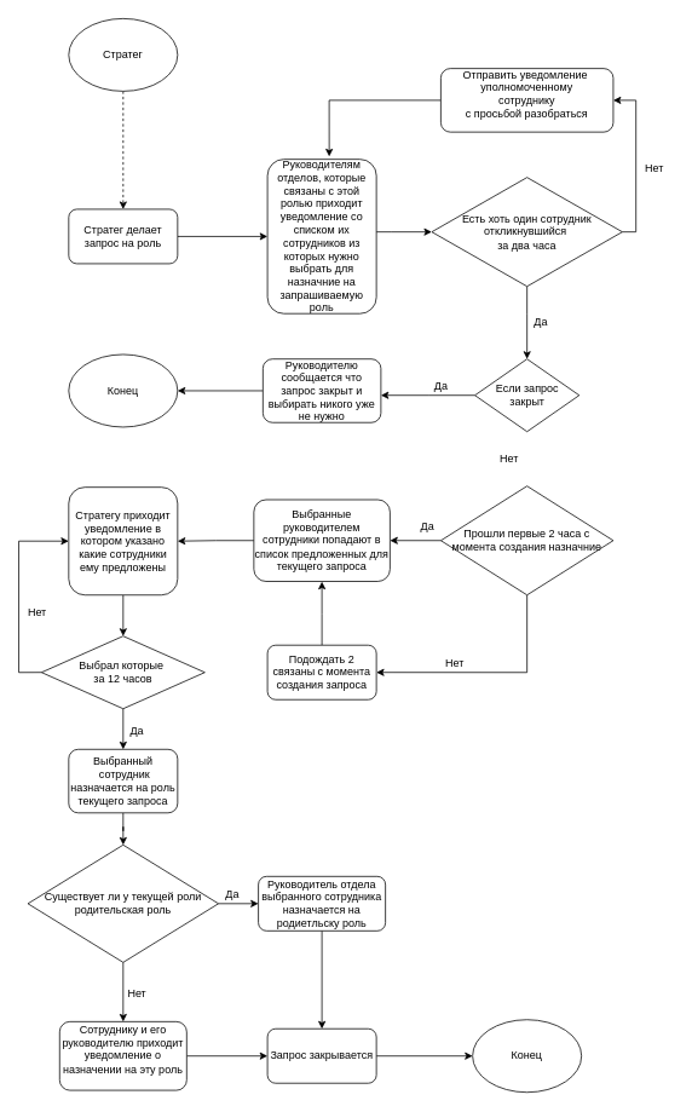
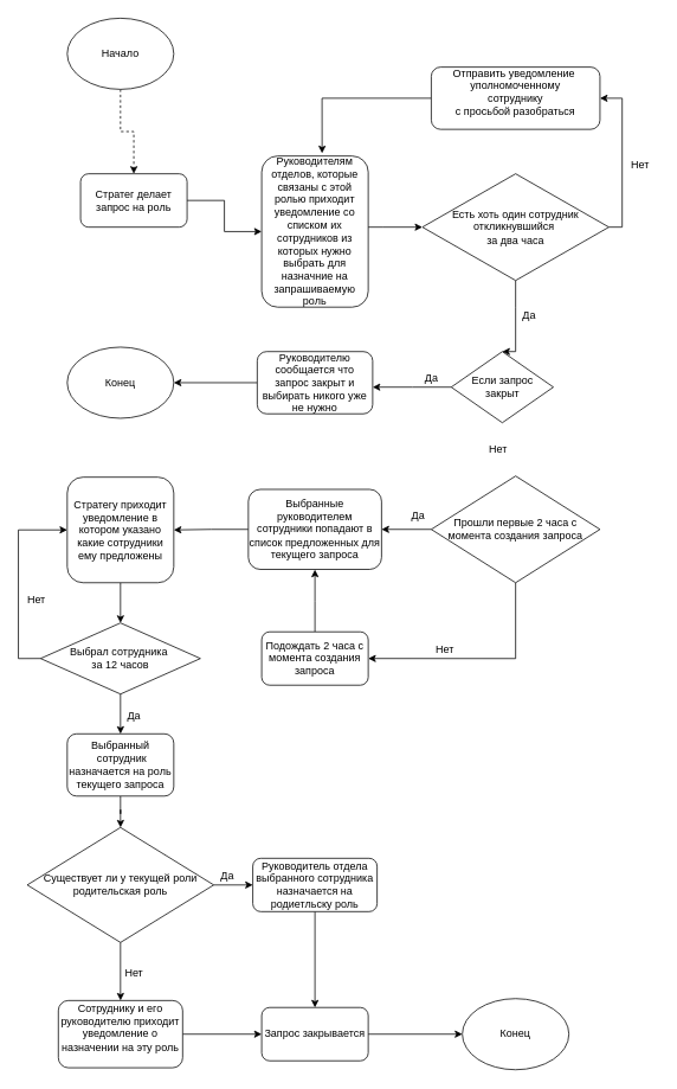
  <mxCell id="0" />
  <mxCell id="1" parent="0" />
  <mxCell id="2" style="edgeStyle=orthogonalEdgeStyle;rounded=0;orthogonalLoop=1;jettySize=auto;html=1;exitX=1;exitY=0.5;exitDx=0;exitDy=0;entryX=0;entryY=0.5;entryDx=0;entryDy=0;" edge="1" parent="1" source="3" target="5"><mxGeometry relative="1" as="geometry" /></mxCell>
- <mxCell id="3" value="Стратег делает запрос на роль" style="rounded=1;whiteSpace=wrap;html=1;" parent="1" vertex="1"><mxGeometry x="75" y="230" width="120" height="60" as="geometry" /></mxCell>
+ <mxCell id="3" value="Стратег делает запрос на роль" style="rounded=1;whiteSpace=wrap;html=1;" parent="1" vertex="1"><mxGeometry x="90" y="195" width="120" height="60" as="geometry" /></mxCell>
  <mxCell id="4" style="edgeStyle=orthogonalEdgeStyle;rounded=0;orthogonalLoop=1;jettySize=auto;html=1;entryX=0;entryY=0.5;entryDx=0;entryDy=0;" edge="1" parent="1" source="5" target="41"><mxGeometry relative="1" as="geometry"><Array as="points"><mxPoint x="430" y="255" /><mxPoint x="430" y="255" /></Array></mxGeometry></mxCell>
  <mxCell id="5" value="Руководителям отделов, которые связаны с этой ролью приходит уведомление со списком их сотрудников из которых нужно выбрать для назначние на запрашиваемую роль" style="rounded=1;whiteSpace=wrap;html=1;" parent="1" vertex="1"><mxGeometry x="294" y="175" width="120" height="170" as="geometry" /></mxCell>
  <mxCell id="6" style="edgeStyle=orthogonalEdgeStyle;rounded=0;orthogonalLoop=1;jettySize=auto;html=1;exitX=0.5;exitY=1;exitDx=0;exitDy=0;entryX=0.5;entryY=0;entryDx=0;entryDy=0;" edge="1" parent="1" source="7" target="33"><mxGeometry relative="1" as="geometry" /></mxCell>
  <mxCell id="7" value="Стратегу приходит уведомление в котором указано какие сотрудники ему предложены" style="rounded=1;whiteSpace=wrap;html=1;" parent="1" vertex="1"><mxGeometry x="75" y="536.25" width="120" height="118.75" as="geometry" /></mxCell>
  <mxCell id="8" style="edgeStyle=orthogonalEdgeStyle;rounded=0;orthogonalLoop=1;jettySize=auto;html=1;entryX=0.5;entryY=0;entryDx=0;entryDy=0;" edge="1" parent="1" source="9" target="14"><mxGeometry relative="1" as="geometry" /></mxCell>
  <mxCell id="9" value="Выбранный&lt;br&gt;&amp;nbsp;сотрудник назначается на роль текущего запроса" style="rounded=1;whiteSpace=wrap;html=1;" parent="1" vertex="1"><mxGeometry x="75" y="825" width="120" height="70" as="geometry" /></mxCell>
  <mxCell id="10" style="edgeStyle=orthogonalEdgeStyle;rounded=0;orthogonalLoop=1;jettySize=auto;html=1;exitX=0.5;exitY=1;exitDx=0;exitDy=0;entryX=0.5;entryY=0;entryDx=0;entryDy=0;" edge="1" parent="1" source="11" target="18"><mxGeometry relative="1" as="geometry" /></mxCell>
  <mxCell id="11" value="Руководитель отдела выбранного сотрудника назначается на родиетльску роль" style="rounded=1;whiteSpace=wrap;html=1;" parent="1" vertex="1"><mxGeometry x="284" y="964.99" width="140" height="60" as="geometry" /></mxCell>
  <mxCell id="12" style="edgeStyle=orthogonalEdgeStyle;rounded=0;orthogonalLoop=1;jettySize=auto;html=1;entryX=0;entryY=0.5;entryDx=0;entryDy=0;" edge="1" parent="1" source="14" target="11"><mxGeometry relative="1" as="geometry"><mxPoint x="115" y="1125" as="targetPoint" /></mxGeometry></mxCell>
  <mxCell id="13" style="edgeStyle=orthogonalEdgeStyle;rounded=0;orthogonalLoop=1;jettySize=auto;html=1;entryX=0.5;entryY=0;entryDx=0;entryDy=0;" edge="1" parent="1" source="14" target="49"><mxGeometry relative="1" as="geometry" /></mxCell>
  <mxCell id="14" value="Существует ли у текущей роли родительская роль" style="rhombus;whiteSpace=wrap;html=1;" parent="1" vertex="1"><mxGeometry x="30" y="930.31" width="210" height="129.37" as="geometry" /></mxCell>
  <mxCell id="15" style="edgeStyle=orthogonalEdgeStyle;rounded=0;orthogonalLoop=1;jettySize=auto;html=1;entryX=1;entryY=0.5;entryDx=0;entryDy=0;" edge="1" parent="1" source="16" target="7"><mxGeometry relative="1" as="geometry" /></mxCell>
  <mxCell id="16" value="Выбранные руководителем сотрудники попадают в список предложенных для текущего запроса" style="rounded=1;whiteSpace=wrap;html=1;" parent="1" vertex="1"><mxGeometry x="279" y="550" width="150" height="90" as="geometry" /></mxCell>
  <mxCell id="17" style="edgeStyle=orthogonalEdgeStyle;rounded=0;orthogonalLoop=1;jettySize=auto;html=1;exitX=1;exitY=0.5;exitDx=0;exitDy=0;entryX=0;entryY=0.5;entryDx=0;entryDy=0;" edge="1" parent="1" source="18" target="50"><mxGeometry relative="1" as="geometry"><mxPoint x="700" y="1069.36" as="targetPoint" /></mxGeometry></mxCell>
  <mxCell id="18" value="Запрос закрывается" style="rounded=1;whiteSpace=wrap;html=1;" parent="1" vertex="1"><mxGeometry x="294" y="1132.82" width="120" height="60" as="geometry" /></mxCell>
  <mxCell id="19" style="edgeStyle=orthogonalEdgeStyle;rounded=0;orthogonalLoop=1;jettySize=auto;html=1;entryX=1;entryY=0.5;entryDx=0;entryDy=0;" parent="1" source="20" edge="1"><mxGeometry relative="1" as="geometry"><mxPoint x="419" y="435" as="targetPoint" /></mxGeometry></mxCell>
- <mxCell id="20" value="Если запрос &lt;br&gt;закрыт" style="rhombus;whiteSpace=wrap;html=1;" parent="1" vertex="1"><mxGeometry x="522.5" y="395" width="115" height="80" as="geometry" /></mxCell>
+ <mxCell id="20" value="Если запрос &lt;br&gt;закрыт" style="rhombus;whiteSpace=wrap;html=1;" parent="1" vertex="1"><mxGeometry x="507.5" y="395" width="115" height="80" as="geometry" /></mxCell>
  <mxCell id="21" value="Нет" style="text;html=1;align=center;verticalAlign=middle;resizable=0;points=[];autosize=1;strokeColor=none;fillColor=none;" parent="1" vertex="1"><mxGeometry x="540" y="495" width="40" height="20" as="geometry" /></mxCell>
  <mxCell id="22" value="Да" style="text;html=1;align=center;verticalAlign=middle;resizable=0;points=[];autosize=1;strokeColor=none;fillColor=none;" parent="1" vertex="1"><mxGeometry x="470" y="415" width="30" height="20" as="geometry" /></mxCell>
  <mxCell id="23" value="Нет" style="text;html=1;align=center;verticalAlign=middle;resizable=0;points=[];autosize=1;strokeColor=none;fillColor=none;" parent="1" vertex="1"><mxGeometry x="130" y="1085" width="40" height="20" as="geometry" /></mxCell>
  <mxCell id="24" style="edgeStyle=orthogonalEdgeStyle;rounded=0;orthogonalLoop=1;jettySize=auto;html=1;entryX=0.5;entryY=0;entryDx=0;entryDy=0;dashed=1;" parent="1" source="25" target="3" edge="1"><mxGeometry relative="1" as="geometry" /></mxCell>
- <mxCell id="25" value="Стратег" style="ellipse;whiteSpace=wrap;html=1;" parent="1" vertex="1"><mxGeometry x="75" y="20" width="120" height="80" as="geometry" /></mxCell>
+ <mxCell id="25" value="Начало" style="ellipse;whiteSpace=wrap;html=1;" parent="1" vertex="1"><mxGeometry x="75" y="20" width="120" height="80" as="geometry" /></mxCell>
  <mxCell id="26" style="edgeStyle=orthogonalEdgeStyle;rounded=0;orthogonalLoop=1;jettySize=auto;html=1;entryX=1;entryY=0.5;entryDx=0;entryDy=0;" edge="1" parent="1" source="28" target="16"><mxGeometry relative="1" as="geometry" /></mxCell>
  <mxCell id="27" style="edgeStyle=orthogonalEdgeStyle;rounded=0;orthogonalLoop=1;jettySize=auto;html=1;entryX=1;entryY=0.5;entryDx=0;entryDy=0;" edge="1" parent="1" source="28" target="38"><mxGeometry relative="1" as="geometry"><mxPoint x="580" y="790.25" as="targetPoint" /><Array as="points"><mxPoint x="580" y="740.25" /></Array></mxGeometry></mxCell>
- <mxCell id="28" value="Прошли первые 2 часа с момента создания назначние" style="rhombus;whiteSpace=wrap;html=1;" vertex="1" parent="1"><mxGeometry x="485" y="535" width="190" height="120" as="geometry" /></mxCell>
+ <mxCell id="28" value="Прошли первые 2 часа с момента создания запроса" style="rhombus;whiteSpace=wrap;html=1;" vertex="1" parent="1"><mxGeometry x="485" y="535" width="190" height="120" as="geometry" /></mxCell>
  <mxCell id="29" value="Да&lt;br&gt;" style="text;html=1;align=center;verticalAlign=middle;resizable=0;points=[];autosize=1;strokeColor=none;fillColor=none;" vertex="1" parent="1"><mxGeometry x="455" y="570.25" width="30" height="20" as="geometry" /></mxCell>
  <mxCell id="30" value="Нет" style="text;html=1;align=center;verticalAlign=middle;resizable=0;points=[];autosize=1;strokeColor=none;fillColor=none;" vertex="1" parent="1"><mxGeometry x="480" y="720.25" width="40" height="20" as="geometry" /></mxCell>
  <mxCell id="31" style="edgeStyle=orthogonalEdgeStyle;rounded=0;orthogonalLoop=1;jettySize=auto;html=1;entryX=0.5;entryY=0;entryDx=0;entryDy=0;" edge="1" parent="1" source="33" target="9"><mxGeometry relative="1" as="geometry" /></mxCell>
  <mxCell id="32" style="edgeStyle=orthogonalEdgeStyle;rounded=0;orthogonalLoop=1;jettySize=auto;html=1;entryX=0;entryY=0.5;entryDx=0;entryDy=0;exitX=0;exitY=0.5;exitDx=0;exitDy=0;" edge="1" parent="1" source="33" target="7"><mxGeometry relative="1" as="geometry"><mxPoint x="40" y="590.25" as="targetPoint" /><Array as="points"><mxPoint x="20" y="740" /><mxPoint x="20" y="596" /></Array></mxGeometry></mxCell>
- <mxCell id="33" value="Выбрал которые&amp;nbsp;&lt;br&gt;за 12 часов" style="rhombus;whiteSpace=wrap;html=1;" vertex="1" parent="1"><mxGeometry x="45" y="700.25" width="180" height="80" as="geometry" /></mxCell>
+ <mxCell id="33" value="Выбрал сотрудника&amp;nbsp;&lt;br&gt;за 12 часов" style="rhombus;whiteSpace=wrap;html=1;" vertex="1" parent="1"><mxGeometry x="45" y="700.25" width="180" height="80" as="geometry" /></mxCell>
  <mxCell id="34" value="Да" style="text;html=1;align=center;verticalAlign=middle;resizable=0;points=[];autosize=1;strokeColor=none;fillColor=none;" vertex="1" parent="1"><mxGeometry x="135" y="795" width="30" height="20" as="geometry" /></mxCell>
  <mxCell id="35" value="Нет" style="text;html=1;align=center;verticalAlign=middle;resizable=0;points=[];autosize=1;strokeColor=none;fillColor=none;" vertex="1" parent="1"><mxGeometry x="20" y="665" width="40" height="20" as="geometry" /></mxCell>
  <mxCell id="36" value="Да" style="text;html=1;align=center;verticalAlign=middle;resizable=0;points=[];autosize=1;strokeColor=none;fillColor=none;" vertex="1" parent="1"><mxGeometry x="240" y="975" width="30" height="20" as="geometry" /></mxCell>
  <mxCell id="37" style="edgeStyle=orthogonalEdgeStyle;rounded=0;orthogonalLoop=1;jettySize=auto;html=1;" edge="1" parent="1" source="38"><mxGeometry relative="1" as="geometry"><mxPoint x="354" y="640.25" as="targetPoint" /></mxGeometry></mxCell>
- <mxCell id="38" value="Подождать 2 связаны с момента создания запроса" style="rounded=1;whiteSpace=wrap;html=1;" vertex="1" parent="1"><mxGeometry x="294" y="710.25" width="120" height="60" as="geometry" /></mxCell>
+ <mxCell id="38" value="Подождать 2 часа с момента создания запроса" style="rounded=1;whiteSpace=wrap;html=1;" vertex="1" parent="1"><mxGeometry x="294" y="710.25" width="120" height="60" as="geometry" /></mxCell>
  <mxCell id="39" style="edgeStyle=orthogonalEdgeStyle;rounded=0;orthogonalLoop=1;jettySize=auto;html=1;entryX=1;entryY=0.5;entryDx=0;entryDy=0;" edge="1" parent="1" source="41" target="45"><mxGeometry relative="1" as="geometry"><mxPoint x="750" as="targetPoint" y="135" /><Array as="points"><mxPoint x="700" y="255" /><mxPoint x="700" y="110" /></Array></mxGeometry></mxCell>
  <mxCell id="40" style="edgeStyle=orthogonalEdgeStyle;rounded=0;orthogonalLoop=1;jettySize=auto;html=1;entryX=0.5;entryY=0;entryDx=0;entryDy=0;" edge="1" parent="1" source="41" target="20"><mxGeometry relative="1" as="geometry"><mxPoint x="575" y="415" as="targetPoint" /><Array as="points"><mxPoint x="580" y="345" /><mxPoint x="580" y="345" /></Array></mxGeometry></mxCell>
  <mxCell id="41" value="Есть хоть один сотрудник&lt;br&gt;откликнувшийся&amp;nbsp;&lt;br&gt;за два часа" style="rhombus;whiteSpace=wrap;html=1;" vertex="1" parent="1"><mxGeometry x="475" y="195" width="210" height="120" as="geometry" /></mxCell>
  <mxCell id="42" value="Да" style="text;html=1;align=center;verticalAlign=middle;resizable=0;points=[];autosize=1;strokeColor=none;fillColor=none;" vertex="1" parent="1"><mxGeometry x="580" y="345" width="30" height="20" as="geometry" /></mxCell>
  <mxCell id="43" value="Нет" style="text;html=1;align=center;verticalAlign=middle;resizable=0;points=[];autosize=1;strokeColor=none;fillColor=none;" vertex="1" parent="1"><mxGeometry x="700" y="175" width="40" height="20" as="geometry" /></mxCell>
  <mxCell id="44" style="edgeStyle=orthogonalEdgeStyle;rounded=0;orthogonalLoop=1;jettySize=auto;html=1;entryX=0.567;entryY=-0.018;entryDx=0;entryDy=0;entryPerimeter=0;exitX=0;exitY=0.5;exitDx=0;exitDy=0;" edge="1" parent="1" source="45" target="5"><mxGeometry relative="1" as="geometry"><mxPoint x="370" y="75" as="targetPoint" /><Array as="points"><mxPoint x="362" y="110" /></Array></mxGeometry></mxCell>
  <mxCell id="45" value="Отправить уведомление&amp;nbsp;&lt;br&gt;уполномоченному&lt;br&gt;сотруднику &lt;br&gt;с просьбой разобраться&lt;br&gt;&amp;nbsp;" style="rounded=1;whiteSpace=wrap;html=1;" vertex="1" parent="1"><mxGeometry x="485" y="75" width="190" height="70" as="geometry" /></mxCell>
  <mxCell id="46" style="edgeStyle=orthogonalEdgeStyle;rounded=0;orthogonalLoop=1;jettySize=auto;html=1;exitX=0;exitY=0.5;exitDx=0;exitDy=0;entryX=1;entryY=0.5;entryDx=0;entryDy=0;" edge="1" parent="1" source="47" target="51"><mxGeometry relative="1" as="geometry" /></mxCell>
  <mxCell id="47" value="&lt;span&gt;Руководителю сообщается что запрос закрыт и выбирать никого уже не нужно&lt;/span&gt;" style="rounded=1;whiteSpace=wrap;html=1;" vertex="1" parent="1"><mxGeometry x="289" y="395" width="130" height="70" as="geometry" /></mxCell>
  <mxCell id="48" style="edgeStyle=orthogonalEdgeStyle;rounded=0;orthogonalLoop=1;jettySize=auto;html=1;exitX=1;exitY=0.5;exitDx=0;exitDy=0;entryX=0;entryY=0.5;entryDx=0;entryDy=0;" edge="1" parent="1" source="49" target="18"><mxGeometry relative="1" as="geometry" /></mxCell>
  <mxCell id="49" value="Сотруднику и его руководителю приходит уведомление о назначении на эту роль&lt;br&gt;&amp;nbsp;" style="rounded=1;whiteSpace=wrap;html=1;" vertex="1" parent="1"><mxGeometry x="65" y="1125" width="140" height="75.63" as="geometry" /></mxCell>
  <mxCell id="50" value="Конец" style="ellipse;whiteSpace=wrap;html=1;" vertex="1" parent="1"><mxGeometry x="520" y="1122.82" width="120" height="80" as="geometry" /></mxCell>
  <mxCell id="51" value="Конец" style="ellipse;whiteSpace=wrap;html=1;" vertex="1" parent="1"><mxGeometry x="75" y="390" width="120" height="80" as="geometry" /></mxCell>
